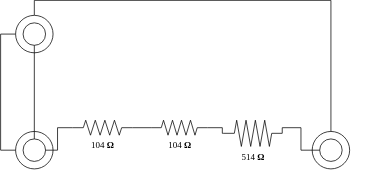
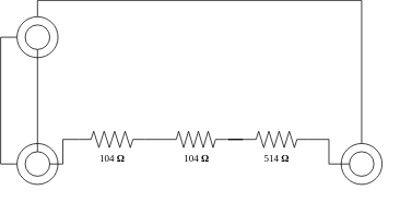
  <mxCell id="0" />
  <mxCell id="1" parent="0" />
  <mxCell id="2" value="" style="ellipse;whiteSpace=wrap;html=1;aspect=fixed;" vertex="1" parent="1"><mxGeometry x="20" y="175" width="50" height="50" as="geometry" /></mxCell>
  <mxCell id="3" value="" style="ellipse;" vertex="1" parent="1"><mxGeometry x="30" y="185" width="30" height="30" as="geometry" /></mxCell>
  <mxCell id="4" style="edgeStyle=orthogonalEdgeStyle;rounded=0;orthogonalLoop=1;jettySize=auto;html=1;exitX=0;exitY=0.5;exitDx=0;exitDy=0;exitPerimeter=0;entryX=1;entryY=0.5;entryDx=0;entryDy=0;endArrow=none;endFill=0;" edge="1" parent="1" source="5" target="3"><mxGeometry relative="1" as="geometry" /></mxCell>
  <mxCell id="5" value="104&amp;nbsp;&lt;b&gt;Ω&lt;/b&gt;" style="verticalLabelPosition=bottom;shadow=0;dashed=0;align=center;html=1;verticalAlign=top;strokeWidth=1;shape=mxgraph.electrical.resistors.resistor_2;rounded=1;comic=0;labelBackgroundColor=none;fontFamily=Verdana;fontSize=12" vertex="1" parent="1"><mxGeometry x="96" y="160" width="80" height="20" as="geometry" /></mxCell>
- <mxCell id="6" value="514&amp;nbsp;&lt;b&gt;Ω&lt;/b&gt;" style="verticalLabelPosition=bottom;shadow=0;dashed=0;align=center;html=1;verticalAlign=top;strokeWidth=1;shape=mxgraph.electrical.resistors.resistor_2;rounded=1;comic=0;labelBackgroundColor=none;fontFamily=Verdana;fontSize=12" vertex="1" parent="1"><mxGeometry x="298" y="160" width="78" height="35" as="geometry" /></mxCell>
+ <mxCell id="6" value="514&amp;nbsp;&lt;b&gt;Ω&lt;/b&gt;" style="verticalLabelPosition=bottom;shadow=0;dashed=0;align=center;html=1;verticalAlign=top;strokeWidth=1;shape=mxgraph.electrical.resistors.resistor_2;rounded=1;comic=0;labelBackgroundColor=none;fontFamily=Verdana;fontSize=12" vertex="1" parent="1"><mxGeometry x="298" y="160" width="78" height="20" as="geometry" /></mxCell>
  <mxCell id="7" value="104&amp;nbsp;&lt;b&gt;Ω&lt;/b&gt;" style="verticalLabelPosition=bottom;shadow=0;dashed=0;align=center;html=1;verticalAlign=top;strokeWidth=1;shape=mxgraph.electrical.resistors.resistor_2;rounded=1;comic=0;labelBackgroundColor=none;fontFamily=Verdana;fontSize=12" vertex="1" parent="1"><mxGeometry x="201" y="160" width="75" height="20" as="geometry" /></mxCell>
  <mxCell id="8" style="edgeStyle=orthogonalEdgeStyle;rounded=0;orthogonalLoop=1;jettySize=auto;html=1;exitX=1;exitY=0.5;exitDx=0;exitDy=0;exitPerimeter=0;entryX=0;entryY=0.5;entryDx=0;entryDy=0;entryPerimeter=0;endArrow=none;endFill=0;" edge="1" parent="1" source="5" target="7"><mxGeometry relative="1" as="geometry" /></mxCell>
  <mxCell id="9" style="edgeStyle=orthogonalEdgeStyle;rounded=0;orthogonalLoop=1;jettySize=auto;html=1;entryX=0;entryY=0.5;entryDx=0;entryDy=0;entryPerimeter=0;endArrow=none;endFill=0;" edge="1" parent="1" source="7" target="6"><mxGeometry relative="1" as="geometry" /></mxCell>
  <mxCell id="10" style="edgeStyle=orthogonalEdgeStyle;rounded=0;orthogonalLoop=1;jettySize=auto;html=1;exitX=0;exitY=0.5;exitDx=0;exitDy=0;entryX=0;entryY=0.5;entryDx=0;entryDy=0;endArrow=none;endFill=0;" edge="1" parent="1" source="12" target="2"><mxGeometry relative="1" as="geometry" /></mxCell>
  <mxCell id="11" style="edgeStyle=orthogonalEdgeStyle;rounded=0;orthogonalLoop=1;jettySize=auto;html=1;exitX=0.5;exitY=0;exitDx=0;exitDy=0;entryX=0.5;entryY=0;entryDx=0;entryDy=0;endArrow=none;endFill=0;" edge="1" parent="1" source="12" target="14"><mxGeometry relative="1" as="geometry" /></mxCell>
  <mxCell id="12" value="" style="ellipse;whiteSpace=wrap;html=1;aspect=fixed;" vertex="1" parent="1"><mxGeometry x="20" y="20" width="50" height="50" as="geometry" /></mxCell>
  <mxCell id="13" value="" style="ellipse;" vertex="1" parent="1"><mxGeometry x="30" y="30" width="30" height="30" as="geometry" /></mxCell>
  <mxCell id="14" value="" style="ellipse;whiteSpace=wrap;html=1;aspect=fixed;" vertex="1" parent="1"><mxGeometry x="416" y="175" width="50" height="50" as="geometry" /></mxCell>
  <mxCell id="15" value="" style="ellipse;" vertex="1" parent="1"><mxGeometry x="426" y="185" width="30" height="30" as="geometry" /></mxCell>
  <mxCell id="16" style="edgeStyle=orthogonalEdgeStyle;rounded=0;orthogonalLoop=1;jettySize=auto;html=1;exitX=1;exitY=0.5;exitDx=0;exitDy=0;exitPerimeter=0;entryX=0;entryY=0.5;entryDx=0;entryDy=0;endArrow=none;endFill=0;" edge="1" parent="1" source="6" target="15"><mxGeometry relative="1" as="geometry"><Array as="points"><mxPoint x="401" y="170" /><mxPoint x="401" y="200" /></Array></mxGeometry></mxCell>
  <mxCell id="17" style="edgeStyle=orthogonalEdgeStyle;rounded=0;orthogonalLoop=1;jettySize=auto;html=1;exitX=0.5;exitY=0;exitDx=0;exitDy=0;entryX=0.5;entryY=1;entryDx=0;entryDy=0;endArrow=none;endFill=0;" edge="1" parent="1" source="3" target="13"><mxGeometry relative="1" as="geometry" /></mxCell>
